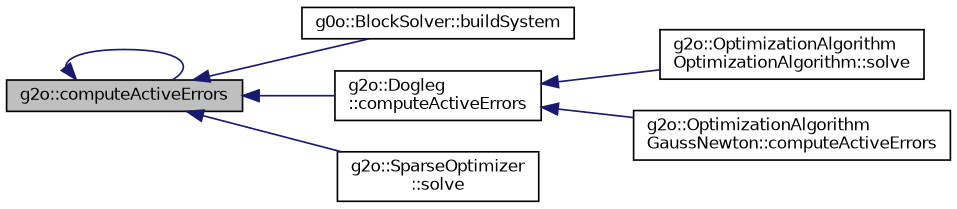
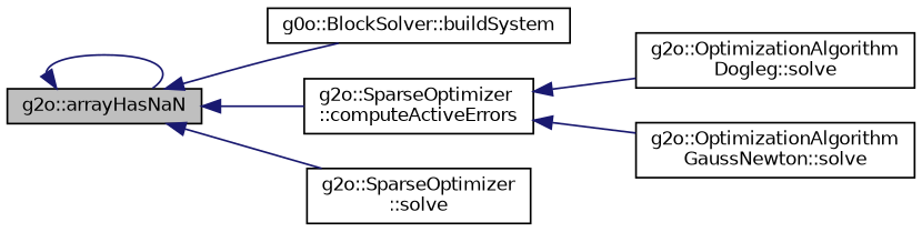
  digraph {
    rankdir=LR
    node [color=black fillcolor=white fontname=Helvetica fontsize=10 shape=record style=filled]
    edge [color=midnightblue dir=back fontname=Helvetica fontsize=10 labelfontname=Helvetica labelfontsize=10 style=solid]
-   n1 [fillcolor=grey75 fontcolor=black height=0.2 label="g2o::computeActiveErrors" width=0.4]
+   n1 [fillcolor=grey75 fontcolor=black height=0.2 label="g2o::arrayHasNaN" width=0.4]
    n2 [height=0.2 label="g0o::BlockSolver::buildSystem" width=0.4]
-   n3 [height=0.2 label="g2o::Dogleg\l::computeActiveErrors" width=0.4]
+   n3 [height=0.2 label="g2o::SparseOptimizer\l::computeActiveErrors" width=0.4]
    n4 [height=0.2 label="g2o::SparseOptimizer\l::solve" width=0.4]
-   n5 [height=0.2 label="g2o::OptimizationAlgorithm\lOptimizationAlgorithm::solve" width=0.4]
-   n6 [height=0.2 label="g2o::OptimizationAlgorithm\lGaussNewton::computeActiveErrors" width=0.4]
+   n5 [height=0.2 label="g2o::OptimizationAlgorithm\lDogleg::solve" width=0.4]
+   n6 [height=0.2 label="g2o::OptimizationAlgorithm\lGaussNewton::solve" width=0.4]
    n1 -> n1
    n1 -> n2
    n1 -> n3
    n1 -> n4
    n3 -> n5
    n3 -> n6
  }
